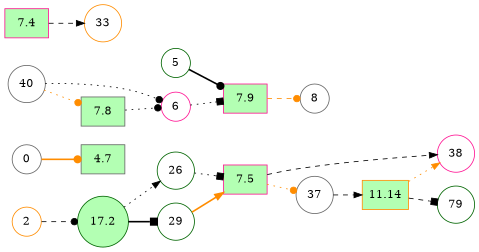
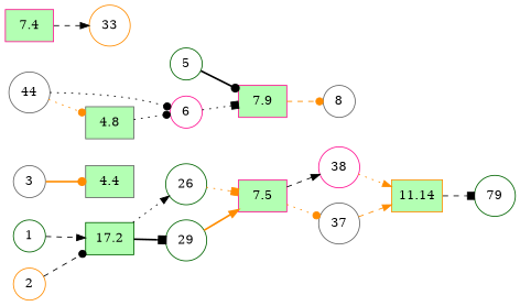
  digraph {
    compound=true
    forcelabels=true
    rankdir=LR
    node [color=darkgreen fillcolor=white shape=circle style=filled weight=99]
    edge [arrowhead=dot color=black style=dotted]
-   17.2 [fillcolor="#b3ffb3" weight=""]
+   17.2 [fillcolor="#b3ffb3" shape=box weight=""]
+   1
    26
    n4 [label=29]
    2 [color=darkorange]
-   3 [color=gray40 label=0]
-   4.7 [color=gray40 fillcolor="#b3ffb3" shape=box weight=""]
+   3 [color=gray40]
+   4.7 [color=gray40 fillcolor="#b3ffb3" shape=box label=4.4 weight=""]
    7.9 [color=deeppink fillcolor="#b3ffb3" shape=box weight=""]
    5
    8 [color=gray40]
    6 [color=deeppink]
    n12 [color=darkorange label=33]
    7.5 [color=deeppink fillcolor="#b3ffb3" shape=box weight=""]
    7.4 [color=deeppink fillcolor="#b3ffb3" shape=box weight=""]
    n15 [color=deeppink label=38]
    37 [color=gray40]
    n17 [color=darkorange fillcolor="#b3ffb3" label=11.14 shape=box weight=""]
    n18 [label=79]
-   44 [color=gray40 label=40]
-   4.8 [color=gray40 fillcolor="#b3ffb3" shape=box label=7.8 weight=""]
+   44 [color=gray40]
+   4.8 [color=gray40 fillcolor="#b3ffb3" shape=box weight=""]
    17.2 -> 26 [arrowhead=normal]
    17.2 -> n4 [arrowhead=box style=bold]
-   26 -> 7.5 [arrowhead=box]
+   1 -> 17.2 [arrowhead=normal style=dashed]
+   26 -> 7.5 [arrowhead=box color=darkorange]
    n4 -> 7.5 [arrowhead=normal color=darkorange style=bold]
    2 -> 17.2 [style=dashed]
    3 -> 4.7 [color=darkorange style=bold]
    7.9 -> 8 [color=darkorange style=dashed]
    5 -> 7.9 [style=bold]
    6 -> 7.9 [arrowhead=box]
    7.5 -> n15 [arrowhead=normal style=dashed]
    7.5 -> 37 [color=darkorange]
    7.4 -> n12 [arrowhead=normal style=dashed]
-   n17 -> n15 [arrowhead=normal color=darkorange]
-   37 -> n17 [arrowhead=normal style=dashed]
+   n15 -> n17 [arrowhead=normal color=darkorange]
+   37 -> n17 [arrowhead=normal color=darkorange style=dashed]
    n17 -> n18 [arrowhead=box style=dashed]
    44 -> 6
    44 -> 4.8 [color=darkorange]
    4.8 -> 6
  }
